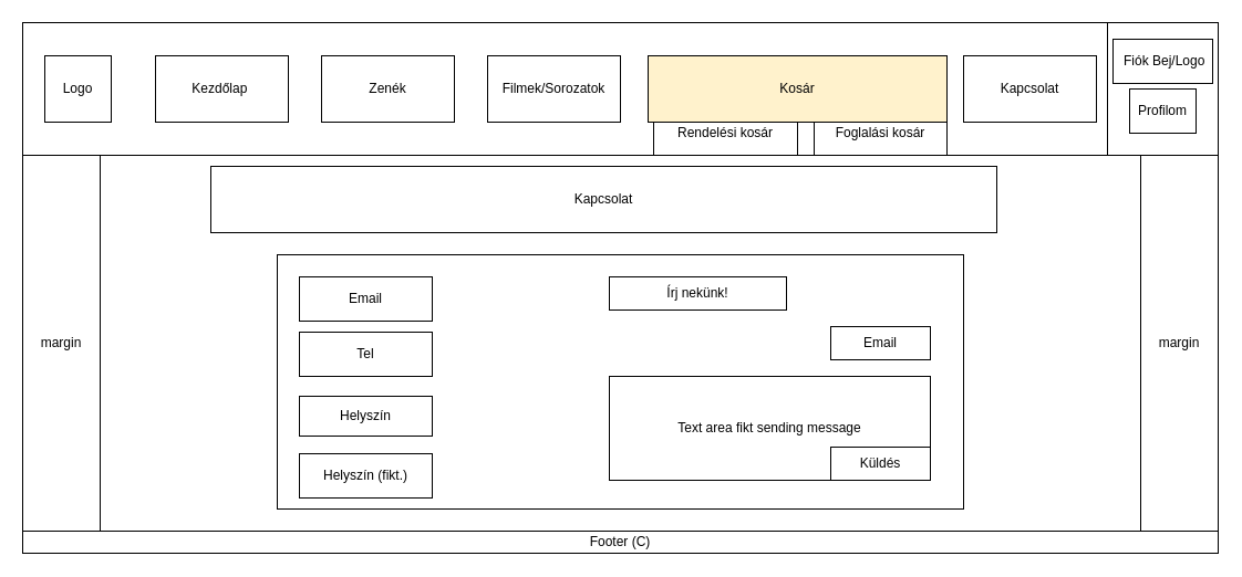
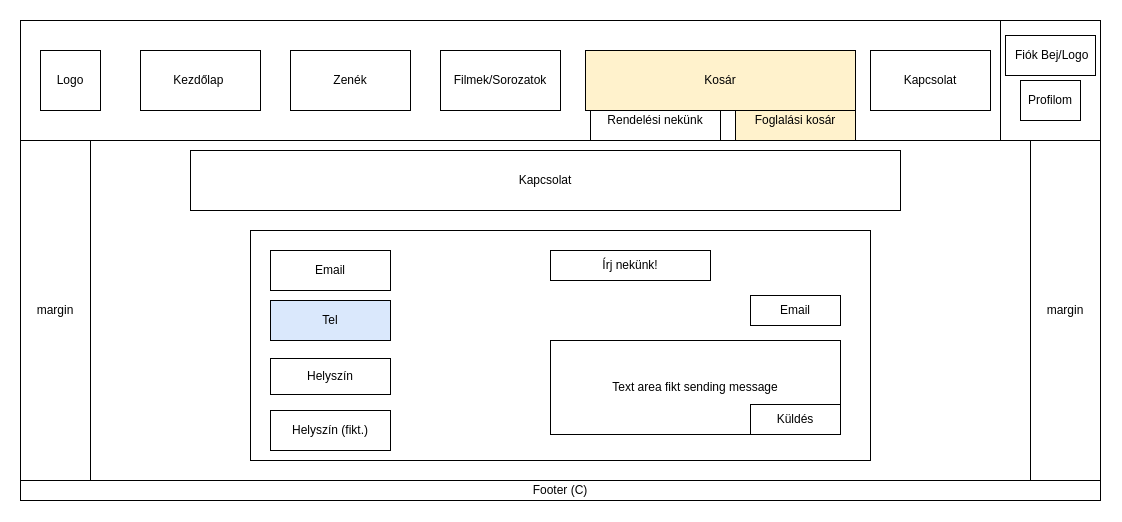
  <mxCell id="0" />
  <mxCell id="1" parent="0" />
  <mxCell id="2" value="" style="rounded=0;whiteSpace=wrap;html=1;" vertex="1" parent="1"><mxGeometry x="20" y="20" width="1080" height="480" as="geometry" /></mxCell>
  <mxCell id="3" value="" style="rounded=0;whiteSpace=wrap;html=1;" vertex="1" parent="1"><mxGeometry x="20" y="20" width="1080" height="120" as="geometry" /></mxCell>
  <mxCell id="4" style="edgeStyle=orthogonalEdgeStyle;rounded=0;orthogonalLoop=1;jettySize=auto;html=1;exitX=0.5;exitY=0;exitDx=0;exitDy=0;" edge="1" parent="1" source="5"><mxGeometry relative="1" as="geometry"><mxPoint x="560" y="480" as="targetPoint" /></mxGeometry></mxCell>
  <mxCell id="5" value="" style="rounded=0;whiteSpace=wrap;html=1;" vertex="1" parent="1"><mxGeometry x="20" y="480" width="1080" height="20" as="geometry" /></mxCell>
  <mxCell id="6" value="" style="rounded=0;whiteSpace=wrap;html=1;" vertex="1" parent="1"><mxGeometry x="1000" y="20" width="100" height="120" as="geometry" /></mxCell>
  <mxCell id="7" value="" style="rounded=0;whiteSpace=wrap;html=1;" vertex="1" parent="1"><mxGeometry x="160" y="50" width="120" height="60" as="geometry" /></mxCell>
  <mxCell id="8" value="" style="rounded=0;whiteSpace=wrap;html=1;" vertex="1" parent="1"><mxGeometry x="830" y="50" width="120" height="60" as="geometry" /></mxCell>
  <mxCell id="9" value="" style="rounded=0;whiteSpace=wrap;html=1;" vertex="1" parent="1"><mxGeometry x="340" y="50" width="120" height="60" as="geometry" /></mxCell>
  <mxCell id="10" value="" style="rounded=0;whiteSpace=wrap;html=1;" vertex="1" parent="1"><mxGeometry x="670" y="50" width="120" height="60" as="geometry" /></mxCell>
  <mxCell id="11" value="" style="rounded=0;whiteSpace=wrap;html=1;" vertex="1" parent="1"><mxGeometry x="510" y="50" width="120" height="60" as="geometry" /></mxCell>
  <mxCell id="12" value="" style="rounded=0;whiteSpace=wrap;html=1;" vertex="1" parent="1"><mxGeometry x="1020" y="50" width="60" height="60" as="geometry" /></mxCell>
  <mxCell id="13" value="" style="rounded=0;whiteSpace=wrap;html=1;" vertex="1" parent="1"><mxGeometry x="90" y="140" width="940" height="340" as="geometry" /></mxCell>
  <mxCell id="14" value="Kezdőlap" style="text;html=1;align=center;verticalAlign=middle;whiteSpace=wrap;rounded=0;" vertex="1" parent="1"><mxGeometry x="160" y="50" width="120" height="60" as="geometry" /></mxCell>
  <mxCell id="15" value="" style="rounded=0;whiteSpace=wrap;html=1;" vertex="1" parent="1"><mxGeometry x="40" y="50" width="60" height="60" as="geometry" /></mxCell>
  <mxCell id="16" value="&lt;div&gt;Logo&lt;/div&gt;" style="text;html=1;align=center;verticalAlign=middle;whiteSpace=wrap;rounded=0;" vertex="1" parent="1"><mxGeometry x="40" y="50" width="60" height="60" as="geometry" /></mxCell>
  <mxCell id="17" value="Étel &amp;amp; Ital" style="text;html=1;align=center;verticalAlign=middle;whiteSpace=wrap;rounded=0;" vertex="1" parent="1"><mxGeometry x="340" y="50" width="120" height="60" as="geometry" /></mxCell>
  <mxCell id="18" value="Társasok" style="text;html=1;align=center;verticalAlign=middle;whiteSpace=wrap;rounded=0;" vertex="1" parent="1"><mxGeometry x="510" y="50" width="120" height="60" as="geometry" /></mxCell>
  <mxCell id="19" value="Foglalás" style="text;html=1;align=center;verticalAlign=middle;whiteSpace=wrap;rounded=0;" vertex="1" parent="1"><mxGeometry x="670" y="50" width="120" height="60" as="geometry" /></mxCell>
  <mxCell id="20" value="Kapcsolat" style="text;html=1;align=center;verticalAlign=middle;whiteSpace=wrap;rounded=0;" vertex="1" parent="1"><mxGeometry x="830" y="50" width="120" height="60" as="geometry" /></mxCell>
  <mxCell id="21" value="Profilom" style="text;html=1;align=center;verticalAlign=middle;whiteSpace=wrap;rounded=0;" vertex="1" parent="1"><mxGeometry x="1020" y="50" width="60" height="60" as="geometry" /></mxCell>
  <mxCell id="22" value="Footer (C)" style="text;html=1;align=center;verticalAlign=middle;whiteSpace=wrap;rounded=0;" vertex="1" parent="1"><mxGeometry x="20" y="480" width="1080" height="20" as="geometry" /></mxCell>
  <mxCell id="23" value="margin" style="text;html=1;align=center;verticalAlign=middle;whiteSpace=wrap;rounded=0;" vertex="1" parent="1"><mxGeometry x="20" y="140" width="70" height="340" as="geometry" /></mxCell>
  <mxCell id="24" value="margin" style="text;html=1;align=center;verticalAlign=middle;whiteSpace=wrap;rounded=0;" vertex="1" parent="1"><mxGeometry x="1030" y="140" width="70" height="340" as="geometry" /></mxCell>
  <mxCell id="25" value="" style="rounded=0;whiteSpace=wrap;html=1;" vertex="1" parent="1"><mxGeometry x="290" y="140" width="530" height="340" as="geometry" /></mxCell>
  <mxCell id="26" value="Módosítások mentése" style="rounded=0;whiteSpace=wrap;html=1;" vertex="1" parent="1"><mxGeometry x="495" y="394" width="120" height="40" as="geometry" /></mxCell>
  <mxCell id="27" value="Nyelv" style="rounded=0;whiteSpace=wrap;html=1;" vertex="1" parent="1"><mxGeometry x="390" y="250" width="120" height="40" as="geometry" /></mxCell>
  <mxCell id="28" value="Beállítások" style="rounded=0;whiteSpace=wrap;html=1;" vertex="1" parent="1"><mxGeometry x="360" y="170" width="400" height="40" as="geometry" /></mxCell>
  <mxCell id="29" value="X" style="rounded=0;whiteSpace=wrap;html=1;" vertex="1" parent="1"><mxGeometry x="780" y="150" width="30" height="30" as="geometry" /></mxCell>
  <mxCell id="30" value="Sötét Mód" style="rounded=0;whiteSpace=wrap;html=1;" vertex="1" parent="1"><mxGeometry x="600" y="250" width="120" height="40" as="geometry" /></mxCell>
  <mxCell id="31" style="edgeStyle=orthogonalEdgeStyle;rounded=0;orthogonalLoop=1;jettySize=auto;html=1;exitX=0.5;exitY=1;exitDx=0;exitDy=0;" edge="1" parent="1" source="27" target="27"><mxGeometry relative="1" as="geometry" /></mxCell>
  <mxCell id="32" value="" style="rounded=0;whiteSpace=wrap;html=1;" vertex="1" parent="1"><mxGeometry x="20" y="20" width="1080" height="480" as="geometry" /></mxCell>
  <mxCell id="33" value="" style="rounded=0;whiteSpace=wrap;html=1;" vertex="1" parent="1"><mxGeometry x="20" y="20" width="1080" height="120" as="geometry" /></mxCell>
  <mxCell id="34" style="edgeStyle=orthogonalEdgeStyle;rounded=0;orthogonalLoop=1;jettySize=auto;html=1;exitX=0.5;exitY=0;exitDx=0;exitDy=0;" edge="1" parent="1" source="35"><mxGeometry relative="1" as="geometry"><mxPoint x="560" y="480" as="targetPoint" /></mxGeometry></mxCell>
  <mxCell id="35" value="" style="rounded=0;whiteSpace=wrap;html=1;" vertex="1" parent="1"><mxGeometry x="20" y="480" width="1080" height="20" as="geometry" /></mxCell>
  <mxCell id="36" value="" style="rounded=0;whiteSpace=wrap;html=1;" vertex="1" parent="1"><mxGeometry x="1000" y="20" width="100" height="120" as="geometry" /></mxCell>
  <mxCell id="37" value="" style="rounded=0;whiteSpace=wrap;html=1;" vertex="1" parent="1"><mxGeometry x="90" y="140" width="940" height="340" as="geometry" /></mxCell>
  <mxCell id="38" value="" style="rounded=0;whiteSpace=wrap;html=1;" vertex="1" parent="1"><mxGeometry x="40" y="50" width="60" height="60" as="geometry" /></mxCell>
  <mxCell id="39" value="&lt;div&gt;Logo&lt;/div&gt;" style="text;html=1;align=center;verticalAlign=middle;whiteSpace=wrap;rounded=0;" vertex="1" parent="1"><mxGeometry x="40" y="50" width="60" height="60" as="geometry" /></mxCell>
  <mxCell id="40" value="Footer (C)" style="text;html=1;align=center;verticalAlign=middle;whiteSpace=wrap;rounded=0;" vertex="1" parent="1"><mxGeometry x="20" y="480" width="1080" height="20" as="geometry" /></mxCell>
  <mxCell id="41" value="margin" style="text;html=1;align=center;verticalAlign=middle;whiteSpace=wrap;rounded=0;" vertex="1" parent="1"><mxGeometry x="20" y="140" width="70" height="340" as="geometry" /></mxCell>
  <mxCell id="42" value="margin" style="text;html=1;align=center;verticalAlign=middle;whiteSpace=wrap;rounded=0;" vertex="1" parent="1"><mxGeometry x="1030" y="140" width="70" height="340" as="geometry" /></mxCell>
  <mxCell id="43" value="Kapcsolat" style="rounded=0;whiteSpace=wrap;html=1;" vertex="1" parent="1"><mxGeometry x="190" y="150" width="710" height="60" as="geometry" /></mxCell>
  <mxCell id="44" value="" style="rounded=0;whiteSpace=wrap;html=1;" vertex="1" parent="1"><mxGeometry x="250" y="230" width="620" height="230" as="geometry" /></mxCell>
  <mxCell id="45" value="Email" style="rounded=0;whiteSpace=wrap;html=1;" vertex="1" parent="1"><mxGeometry x="270" y="250" width="120" height="40" as="geometry" /></mxCell>
- <mxCell id="46" value="Tel" style="rounded=0;whiteSpace=wrap;html=1;" vertex="1" parent="1"><mxGeometry x="270" y="300" width="120" height="40" as="geometry" /></mxCell>
+ <mxCell id="46" value="Tel" style="rounded=0;whiteSpace=wrap;html=1;fillColor=#dae8fc;" vertex="1" parent="1"><mxGeometry x="270" y="300" width="120" height="40" as="geometry" /></mxCell>
  <mxCell id="47" value="Helyszín" style="rounded=0;whiteSpace=wrap;html=1;" vertex="1" parent="1"><mxGeometry x="270" y="358" width="120" height="36" as="geometry" /></mxCell>
  <mxCell id="48" value="Helyszín (fikt.)" style="rounded=0;whiteSpace=wrap;html=1;" vertex="1" parent="1"><mxGeometry x="270" y="410" width="120" height="40" as="geometry" /></mxCell>
  <mxCell id="49" value="Text area fikt sending message" style="rounded=0;whiteSpace=wrap;html=1;" vertex="1" parent="1"><mxGeometry x="550" y="340" width="290" height="94" as="geometry" /></mxCell>
  <mxCell id="50" value="Küldés" style="rounded=0;whiteSpace=wrap;html=1;" vertex="1" parent="1"><mxGeometry x="750" y="404" width="90" height="30" as="geometry" /></mxCell>
  <mxCell id="51" value="Írj nekünk!" style="rounded=0;whiteSpace=wrap;html=1;" vertex="1" parent="1"><mxGeometry x="550" y="250" width="160" height="30" as="geometry" /></mxCell>
  <mxCell id="52" value="Email" style="rounded=0;whiteSpace=wrap;html=1;" vertex="1" parent="1"><mxGeometry x="750" y="295" width="90" height="30" as="geometry" /></mxCell>
  <mxCell id="53" value="&amp;nbsp;Fiók Bej/Logo" style="rounded=0;whiteSpace=wrap;html=1;" vertex="1" parent="1"><mxGeometry x="1005" y="35" width="90" height="40" as="geometry" /></mxCell>
  <mxCell id="54" value="Profilom" style="rounded=0;whiteSpace=wrap;html=1;" vertex="1" parent="1"><mxGeometry x="1020" y="80" width="60" height="40" as="geometry" /></mxCell>
  <mxCell id="55" value="Kezdőlap&lt;span style=&quot;white-space: pre;&quot;&gt;&#09;&lt;/span&gt;" style="rounded=0;whiteSpace=wrap;html=1;" vertex="1" parent="1"><mxGeometry x="140" y="50" width="120" height="60" as="geometry" /></mxCell>
  <mxCell id="56" value="Zenék" style="rounded=0;whiteSpace=wrap;html=1;" vertex="1" parent="1"><mxGeometry x="290" y="50" width="120" height="60" as="geometry" /></mxCell>
  <mxCell id="57" value="Filmek/Sorozatok" style="rounded=0;whiteSpace=wrap;html=1;" vertex="1" parent="1"><mxGeometry x="440" y="50" width="120" height="60" as="geometry" /></mxCell>
- <mxCell id="58" value="Rendelési kosár" style="rounded=0;whiteSpace=wrap;html=1;" vertex="1" parent="1"><mxGeometry x="590" y="100" width="130" height="40" as="geometry" /></mxCell>
- <mxCell id="59" value="Foglalási kosár" style="rounded=0;whiteSpace=wrap;html=1;" vertex="1" parent="1"><mxGeometry x="735" y="100" width="120" height="40" as="geometry" /></mxCell>
+ <mxCell id="58" value="Rendelési nekünk" style="rounded=0;whiteSpace=wrap;html=1;" vertex="1" parent="1"><mxGeometry x="590" y="100" width="130" height="40" as="geometry" /></mxCell>
+ <mxCell id="59" value="Foglalási kosár" style="rounded=0;whiteSpace=wrap;html=1;fillColor=#fff2cc;" vertex="1" parent="1"><mxGeometry x="735" y="100" width="120" height="40" as="geometry" /></mxCell>
  <mxCell id="60" value="Kapcsolat" style="rounded=0;whiteSpace=wrap;html=1;" vertex="1" parent="1"><mxGeometry x="870" y="50" width="120" height="60" as="geometry" /></mxCell>
  <mxCell id="61" value="Kosár" style="rounded=0;whiteSpace=wrap;html=1;fillColor=#fff2cc;" vertex="1" parent="1"><mxGeometry x="585" y="50" width="270" height="60" as="geometry" /></mxCell>
